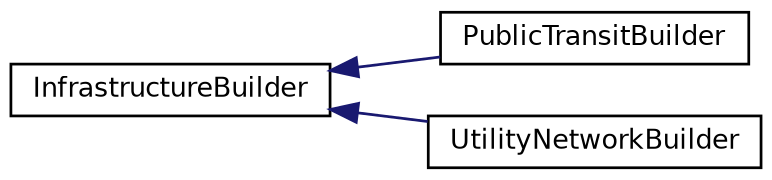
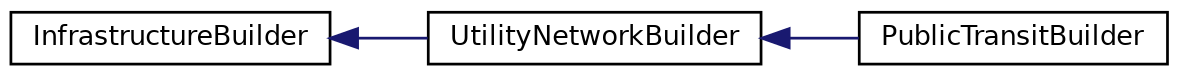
  digraph {
    rankdir=LR
    node [color=black fillcolor=white fontname=Helvetica fontsize=10 shape=record style=filled]
    edge [color=midnightblue dir=back fontname=Helvetica fontsize=10 labelfontname=Helvetica labelfontsize=10 style=solid]
    n1 [height=0.2 label=InfrastructureBuilder width=0.4]
    n2 [height=0.2 label=PublicTransitBuilder width=0.4]
    n3 [height=0.2 label=UtilityNetworkBuilder width=0.4]
-   n1 -> n2
+   n3 -> n2
    n1 -> n3
  }
